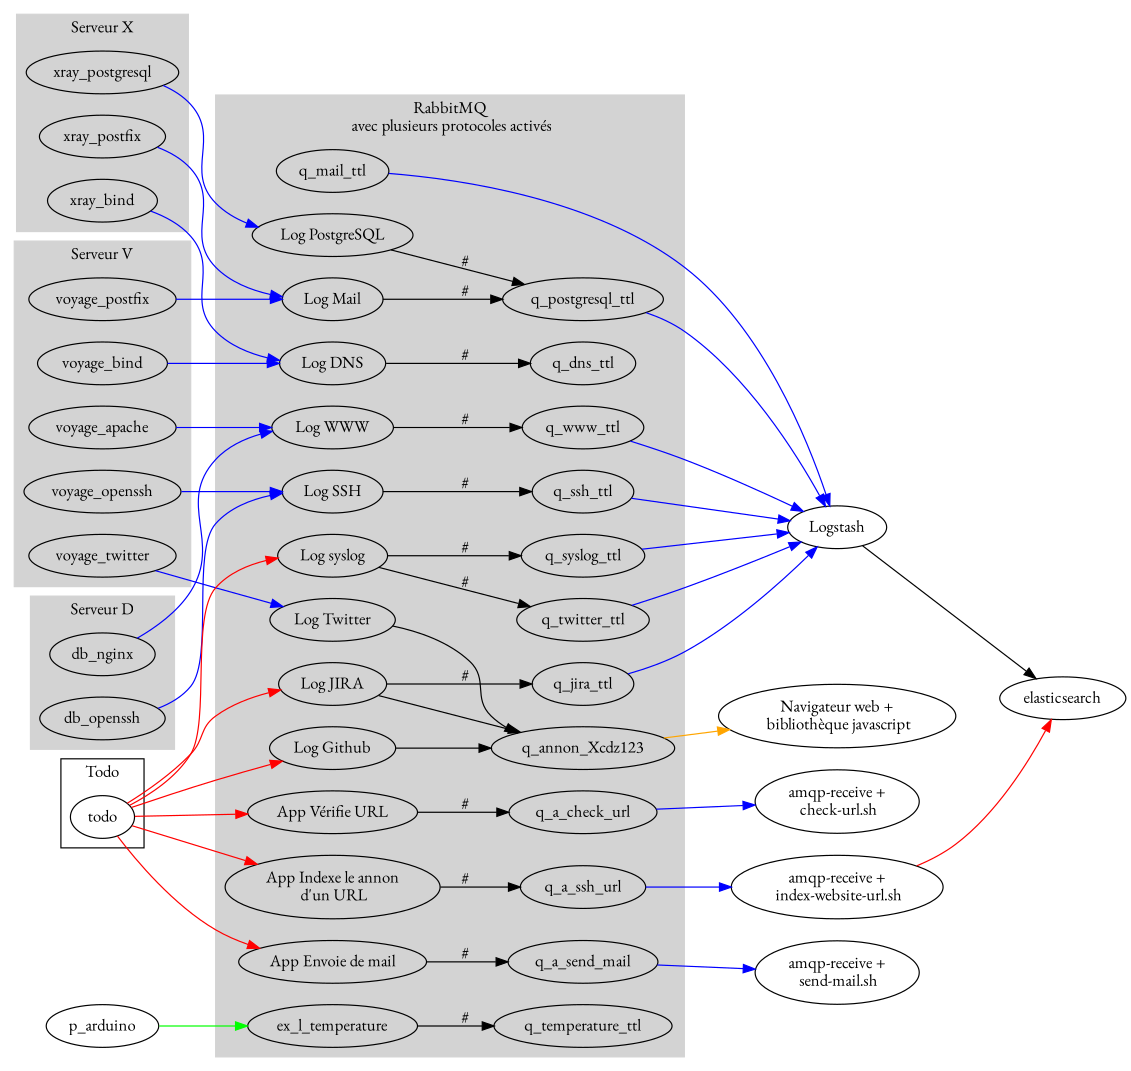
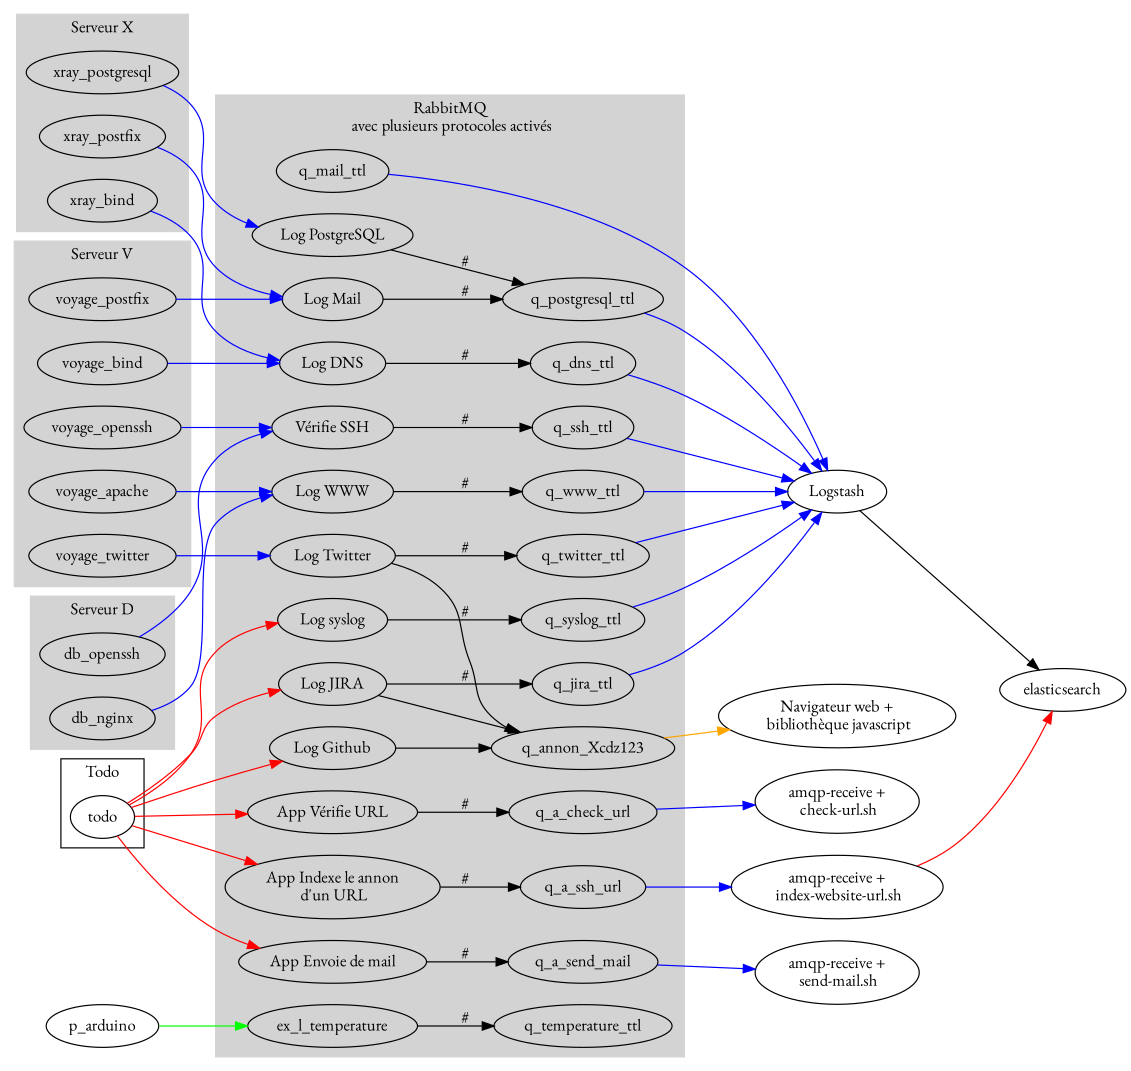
  digraph {
    fontname="EB Garamond"
    rankdir=LR
    node [fontname="EB Garamond"]
    edge [fontname="EB Garamond" color=blue]
    n1 [label="Log DNS"]
    q_dns_ttl
    n3 [label="Log Mail"]
    q_mail_ttl
    n5 [label="Log WWW"]
    q_www_ttl
-   n7 [label="Log SSH"]
+   n7 [label="Vérifie SSH"]
    q_ssh_ttl
    n9 [label="Log syslog"]
    q_syslog_ttl
    n11 [label="Log PostgreSQL"]
    q_postgresql_ttl
    n13 [label="Log Twitter"]
    q_twitter_ttl
    q_annon_Xcdz123
    n16 [label="Log JIRA"]
    q_jira_ttl
    n18 [label="Log Github"]
    n19 [label="App Vérifie URL"]
    q_a_check_url
    n21 [label="App Indexe le annon\n d'un URL"]
    n22 [label=q_a_ssh_url]
    n23 [label="App Envoie de mail"]
    q_a_send_mail
    ex_l_temperature
    q_temperature_ttl
    xray_bind
    xray_postfix
    xray_postgresql
    voyage_apache
    voyage_bind
    voyage_openssh
    voyage_postfix
    voyage_twitter
    db_nginx
    db_openssh
    todo
    n38 [label=Logstash]
    n39 [label="Navigateur web +\n bibliothèque javascript"]
    n40 [label="amqp-receive +\n check-url.sh"]
    n41 [label="amqp-receive +\n index-website-url.sh"]
    n42 [label="amqp-receive +\n send-mail.sh"]
    elasticsearch
    p_arduino
    subgraph cluster_1 {
      color=lightgrey
      label="RabbitMQ\n avec plusieurs protocoles activés"
      style=filled
      n1
      q_dns_ttl
      n3
      q_mail_ttl
      n5
      q_www_ttl
      n7
      q_ssh_ttl
      n9
      q_syslog_ttl
      n11
      q_postgresql_ttl
      n13
      q_twitter_ttl
      q_annon_Xcdz123
      n16
      q_jira_ttl
      n18
      n19
      q_a_check_url
      n21
      n22
      n23
      q_a_send_mail
      ex_l_temperature
      q_temperature_ttl
    }
    subgraph cluster_2 {
      color=lightgrey
      label="Serveur X"
      style=filled
      xray_bind
      xray_postfix
      xray_postgresql
    }
    subgraph cluster_3 {
      color=lightgrey
      label="Serveur V"
      style=filled
      voyage_apache
      voyage_bind
      voyage_openssh
      voyage_postfix
      voyage_twitter
    }
    subgraph cluster_4 {
      color=lightgrey
      label="Serveur D"
      style=filled
      db_nginx
      db_openssh
    }
    subgraph cluster_5 {
      label=Todo
      todo
    }
    n1 -> q_dns_ttl [label="#" color=""]
+   q_dns_ttl -> n38
    n3 -> q_postgresql_ttl [label="#" color=""]
    q_mail_ttl -> n38
    n5 -> q_www_ttl [label="#" color=""]
    q_www_ttl -> n38
    n7 -> q_ssh_ttl [label="#" color=""]
    q_ssh_ttl -> n38
    n9 -> q_syslog_ttl [label="#" color=""]
    q_syslog_ttl -> n38
    n11 -> q_postgresql_ttl [label="#" color=""]
    q_postgresql_ttl -> n38
-   n9 -> q_twitter_ttl [label="#" color=""]
+   n13 -> q_twitter_ttl [label="#" color=""]
    n13 -> q_annon_Xcdz123 [color=""]
    q_twitter_ttl -> n38
    q_annon_Xcdz123 -> n39 [color=orange]
    n16 -> q_annon_Xcdz123 [color=""]
    n16 -> q_jira_ttl [label="#" color=""]
    q_jira_ttl -> n38
    n18 -> q_annon_Xcdz123 [color=""]
    n19 -> q_a_check_url [label="#" color=""]
    q_a_check_url -> n40
    n21 -> n22 [label="#" color=""]
    n22 -> n41
    n23 -> q_a_send_mail [label="#" color=""]
    q_a_send_mail -> n42
    ex_l_temperature -> q_temperature_ttl [label="#" color=""]
    xray_bind -> n1
    xray_postfix -> n3
    xray_postgresql -> n11
    voyage_apache -> n5
    voyage_bind -> n1
    voyage_openssh -> n7
    voyage_postfix -> n3
    voyage_twitter -> n13
    db_nginx -> n5
    db_openssh -> n7
    todo -> n9 [color=red]
    todo -> n16 [color=red]
    todo -> n18 [color=red]
    todo -> n19 [color=red]
    todo -> n21 [color=red]
    todo -> n23 [color=red]
    n38 -> elasticsearch [color=""]
    n41 -> elasticsearch [color=red]
    p_arduino -> ex_l_temperature [color=green]
  }
